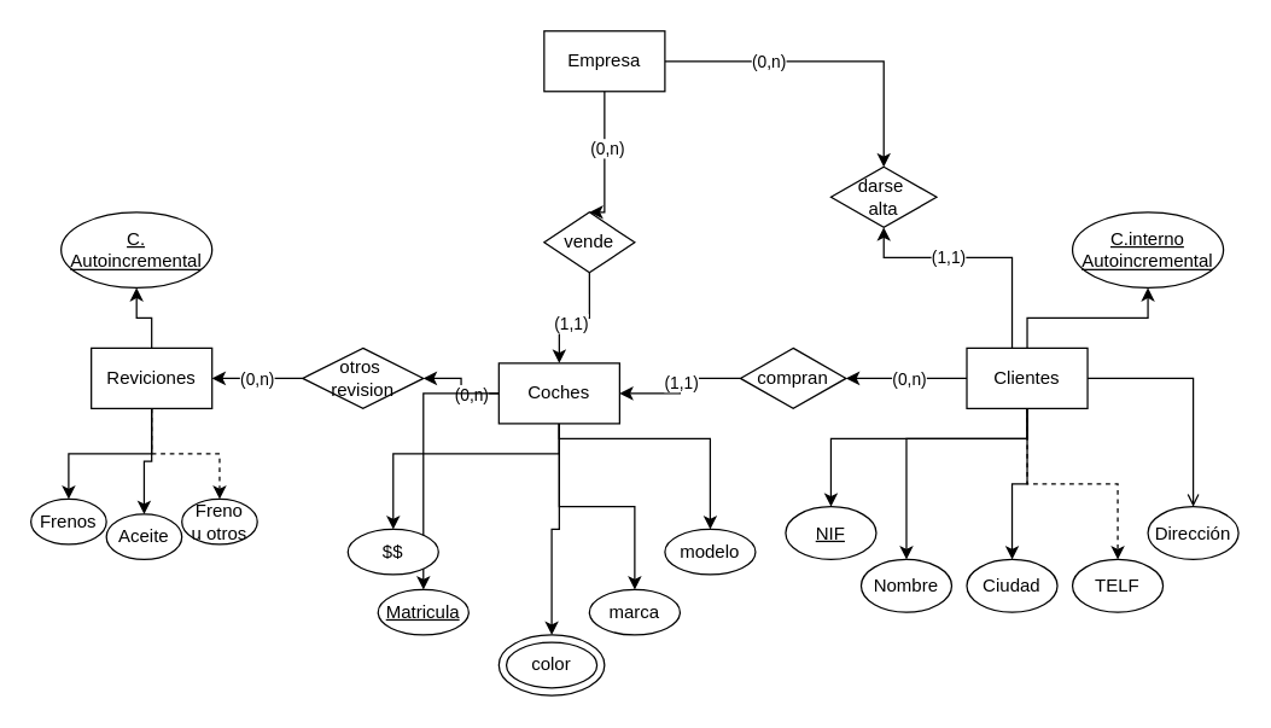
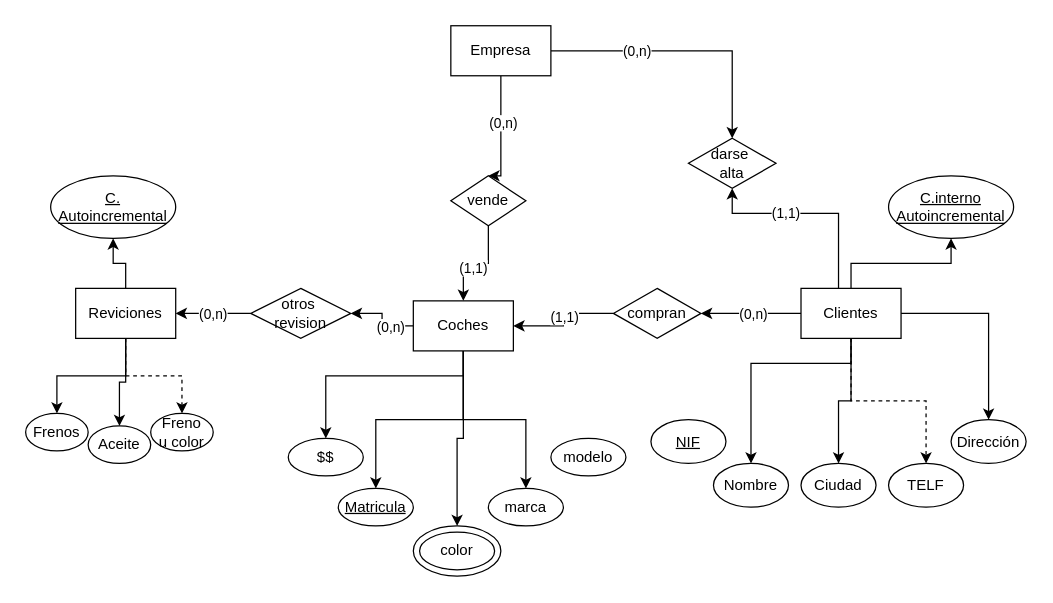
  <mxCell id="0" />
  <mxCell id="1" parent="0" />
  <mxCell id="2" style="edgeStyle=orthogonalEdgeStyle;rounded=0;orthogonalLoop=1;jettySize=auto;html=1;entryX=0.5;entryY=0;entryDx=0;entryDy=0;" edge="1" parent="1" source="6" target="28"><mxGeometry relative="1" as="geometry"><Array as="points"><mxPoint x="400" y="140" /></Array></mxGeometry></mxCell>
  <mxCell id="3" value="(0,n)" style="edgeLabel;html=1;align=center;verticalAlign=middle;resizable=0;points=[];" vertex="1" connectable="0" parent="2"><mxGeometry x="-0.178" y="1" relative="1" as="geometry"><mxPoint as="offset" /></mxGeometry></mxCell>
  <mxCell id="4" style="edgeStyle=orthogonalEdgeStyle;rounded=0;orthogonalLoop=1;jettySize=auto;html=1;entryX=0.5;entryY=0;entryDx=0;entryDy=0;" edge="1" parent="1" source="6" target="40"><mxGeometry relative="1" as="geometry" /></mxCell>
  <mxCell id="5" value="(0,n)" style="edgeLabel;html=1;align=center;verticalAlign=middle;resizable=0;points=[];" vertex="1" connectable="0" parent="4"><mxGeometry x="-0.367" relative="1" as="geometry"><mxPoint as="offset" /></mxGeometry></mxCell>
  <mxCell id="6" value="Empresa" style="rounded=0;whiteSpace=wrap;html=1;" vertex="1" parent="1"><mxGeometry x="360" y="20" width="80" height="40" as="geometry" /></mxCell>
  <mxCell id="7" style="edgeStyle=orthogonalEdgeStyle;rounded=0;orthogonalLoop=1;jettySize=auto;html=1;entryX=1;entryY=0.5;entryDx=0;entryDy=0;" edge="1" parent="1" source="14" target="39"><mxGeometry relative="1" as="geometry" /></mxCell>
  <mxCell id="8" value="(0,n)" style="edgeLabel;html=1;align=center;verticalAlign=middle;resizable=0;points=[];" vertex="1" connectable="0" parent="7"><mxGeometry x="-0.367" relative="1" as="geometry"><mxPoint as="offset" /></mxGeometry></mxCell>
  <mxCell id="9" style="edgeStyle=orthogonalEdgeStyle;rounded=0;orthogonalLoop=1;jettySize=auto;html=1;entryX=0.5;entryY=0;entryDx=0;entryDy=0;" edge="1" parent="1" source="14" target="46"><mxGeometry relative="1" as="geometry"><Array as="points"><mxPoint x="370" y="300" /><mxPoint x="260" y="300" /></Array></mxGeometry></mxCell>
  <mxCell id="10" style="edgeStyle=orthogonalEdgeStyle;rounded=0;orthogonalLoop=1;jettySize=auto;html=1;entryX=0.5;entryY=0;entryDx=0;entryDy=0;" edge="1" parent="1" source="14" target="47"><mxGeometry relative="1" as="geometry" /></mxCell>
  <mxCell id="11" style="edgeStyle=orthogonalEdgeStyle;rounded=0;orthogonalLoop=1;jettySize=auto;html=1;entryX=0.5;entryY=0;entryDx=0;entryDy=0;" edge="1" parent="1" source="14" target="45"><mxGeometry relative="1" as="geometry" /></mxCell>
  <mxCell id="12" style="edgeStyle=orthogonalEdgeStyle;rounded=0;orthogonalLoop=1;jettySize=auto;html=1;entryX=0.5;entryY=0;entryDx=0;entryDy=0;" edge="1" parent="1" source="14" target="48"><mxGeometry relative="1" as="geometry" /></mxCell>
- <mxCell id="13" style="edgeStyle=orthogonalEdgeStyle;rounded=0;orthogonalLoop=1;jettySize=auto;html=1;" edge="1" parent="1" source="14" target="49"><mxGeometry relative="1" as="geometry"><Array as="points"><mxPoint x="370" y="290" /><mxPoint x="470" y="290" /></Array></mxGeometry></mxCell>
  <mxCell id="14" value="Coches" style="rounded=0;whiteSpace=wrap;html=1;" vertex="1" parent="1"><mxGeometry x="330" y="240" width="80" height="40" as="geometry" /></mxCell>
  <mxCell id="15" style="edgeStyle=orthogonalEdgeStyle;rounded=0;orthogonalLoop=1;jettySize=auto;html=1;entryX=1;entryY=0.5;entryDx=0;entryDy=0;" edge="1" parent="1" source="25" target="36"><mxGeometry relative="1" as="geometry" /></mxCell>
  <mxCell id="16" value="(0,n)" style="edgeLabel;html=1;align=center;verticalAlign=middle;resizable=0;points=[];" vertex="1" connectable="0" parent="15"><mxGeometry x="-0.025" relative="1" as="geometry"><mxPoint as="offset" /></mxGeometry></mxCell>
  <mxCell id="17" style="edgeStyle=orthogonalEdgeStyle;rounded=0;orthogonalLoop=1;jettySize=auto;html=1;entryX=0.5;entryY=1;entryDx=0;entryDy=0;" edge="1" parent="1" source="25" target="40"><mxGeometry relative="1" as="geometry"><Array as="points"><mxPoint x="670" y="170" /><mxPoint x="585" y="170" /></Array></mxGeometry></mxCell>
  <mxCell id="18" value="(1,1)" style="edgeLabel;html=1;align=center;verticalAlign=middle;resizable=0;points=[];" vertex="1" connectable="0" parent="17"><mxGeometry x="0.248" y="-1" relative="1" as="geometry"><mxPoint as="offset" /></mxGeometry></mxCell>
- <mxCell id="19" style="edgeStyle=orthogonalEdgeStyle;rounded=0;orthogonalLoop=1;jettySize=auto;html=1;entryX=0.5;entryY=0;entryDx=0;entryDy=0;" edge="1" parent="1" source="25" target="51"><mxGeometry relative="1" as="geometry"><Array as="points"><mxPoint x="680" y="290" /><mxPoint x="550" y="290" /></Array></mxGeometry></mxCell>
  <mxCell id="20" style="edgeStyle=orthogonalEdgeStyle;rounded=0;orthogonalLoop=1;jettySize=auto;html=1;entryX=0.5;entryY=0;entryDx=0;entryDy=0;" edge="1" parent="1" source="25" target="52"><mxGeometry relative="1" as="geometry"><Array as="points"><mxPoint x="680" y="290" /><mxPoint x="600" y="290" /></Array></mxGeometry></mxCell>
  <mxCell id="21" style="edgeStyle=orthogonalEdgeStyle;rounded=0;orthogonalLoop=1;jettySize=auto;html=1;entryX=0.5;entryY=0;entryDx=0;entryDy=0;" edge="1" parent="1" source="25" target="53"><mxGeometry relative="1" as="geometry" /></mxCell>
  <mxCell id="22" style="edgeStyle=orthogonalEdgeStyle;rounded=0;orthogonalLoop=1;jettySize=auto;html=1;entryX=0.5;entryY=0;entryDx=0;entryDy=0;dashed=1;" edge="1" parent="1" source="25" target="54"><mxGeometry relative="1" as="geometry" /></mxCell>
- <mxCell id="23" style="edgeStyle=orthogonalEdgeStyle;rounded=0;orthogonalLoop=1;jettySize=auto;html=1;entryX=0.5;entryY=0;entryDx=0;entryDy=0;endArrow=open;" edge="1" parent="1" source="25" target="55"><mxGeometry relative="1" as="geometry" /></mxCell>
+ <mxCell id="23" style="edgeStyle=orthogonalEdgeStyle;rounded=0;orthogonalLoop=1;jettySize=auto;html=1;entryX=0.5;entryY=0;entryDx=0;entryDy=0;" edge="1" parent="1" source="25" target="55"><mxGeometry relative="1" as="geometry" /></mxCell>
  <mxCell id="24" style="edgeStyle=orthogonalEdgeStyle;rounded=0;orthogonalLoop=1;jettySize=auto;html=1;entryX=0.5;entryY=1;entryDx=0;entryDy=0;" edge="1" parent="1" source="25" target="56"><mxGeometry relative="1" as="geometry" /></mxCell>
  <mxCell id="25" value="Clientes" style="rounded=0;whiteSpace=wrap;html=1;" vertex="1" parent="1"><mxGeometry x="640" y="230" width="80" height="40" as="geometry" /></mxCell>
  <mxCell id="26" style="edgeStyle=orthogonalEdgeStyle;rounded=0;orthogonalLoop=1;jettySize=auto;html=1;entryX=0.5;entryY=0;entryDx=0;entryDy=0;" edge="1" parent="1" source="28" target="14"><mxGeometry relative="1" as="geometry" /></mxCell>
  <mxCell id="27" value="(1,1)" style="edgeLabel;html=1;align=center;verticalAlign=middle;resizable=0;points=[];" vertex="1" connectable="0" parent="26"><mxGeometry x="0.075" y="3" relative="1" as="geometry"><mxPoint as="offset" /></mxGeometry></mxCell>
  <mxCell id="28" value="vende" style="rhombus;whiteSpace=wrap;html=1;" vertex="1" parent="1"><mxGeometry x="360" y="140" width="60" height="40" as="geometry" /></mxCell>
  <mxCell id="29" style="edgeStyle=orthogonalEdgeStyle;rounded=0;orthogonalLoop=1;jettySize=auto;html=1;entryX=0.5;entryY=0;entryDx=0;entryDy=0;" edge="1" parent="1" source="33" target="41"><mxGeometry relative="1" as="geometry" /></mxCell>
  <mxCell id="30" style="edgeStyle=orthogonalEdgeStyle;rounded=0;orthogonalLoop=1;jettySize=auto;html=1;entryX=0.5;entryY=0;entryDx=0;entryDy=0;" edge="1" parent="1" source="33" target="42"><mxGeometry relative="1" as="geometry" /></mxCell>
  <mxCell id="31" style="edgeStyle=orthogonalEdgeStyle;rounded=0;orthogonalLoop=1;jettySize=auto;html=1;dashed=1;" edge="1" parent="1" source="33" target="43"><mxGeometry relative="1" as="geometry" /></mxCell>
  <mxCell id="32" style="edgeStyle=orthogonalEdgeStyle;rounded=0;orthogonalLoop=1;jettySize=auto;html=1;entryX=0.5;entryY=1;entryDx=0;entryDy=0;" edge="1" parent="1" source="33" target="44"><mxGeometry relative="1" as="geometry" /></mxCell>
  <mxCell id="33" value="Reviciones" style="rounded=0;whiteSpace=wrap;html=1;" vertex="1" parent="1"><mxGeometry x="60" y="230" width="80" height="40" as="geometry" /></mxCell>
  <mxCell id="34" style="edgeStyle=orthogonalEdgeStyle;rounded=0;orthogonalLoop=1;jettySize=auto;html=1;entryX=1;entryY=0.5;entryDx=0;entryDy=0;" edge="1" parent="1" source="36" target="14"><mxGeometry relative="1" as="geometry" /></mxCell>
  <mxCell id="35" value="(1,1)" style="edgeLabel;html=1;align=center;verticalAlign=middle;resizable=0;points=[];" vertex="1" connectable="0" parent="34"><mxGeometry x="-0.067" relative="1" as="geometry"><mxPoint as="offset" /></mxGeometry></mxCell>
  <mxCell id="36" value="compran" style="rhombus;whiteSpace=wrap;html=1;" vertex="1" parent="1"><mxGeometry x="490" y="230" width="70" height="40" as="geometry" /></mxCell>
  <mxCell id="37" style="edgeStyle=orthogonalEdgeStyle;rounded=0;orthogonalLoop=1;jettySize=auto;html=1;entryX=1;entryY=0.5;entryDx=0;entryDy=0;" edge="1" parent="1" source="39" target="33"><mxGeometry relative="1" as="geometry" /></mxCell>
  <mxCell id="38" value="(0,n)" style="edgeLabel;html=1;align=center;verticalAlign=middle;resizable=0;points=[];" vertex="1" connectable="0" parent="37"><mxGeometry x="0.033" relative="1" as="geometry"><mxPoint as="offset" /></mxGeometry></mxCell>
  <mxCell id="39" value="otros&amp;nbsp;&lt;br&gt;revision" style="rhombus;whiteSpace=wrap;html=1;" vertex="1" parent="1"><mxGeometry x="200" y="230" width="80" height="40" as="geometry" /></mxCell>
  <mxCell id="40" value="darse&amp;nbsp;&lt;br&gt;alta" style="rhombus;whiteSpace=wrap;html=1;" vertex="1" parent="1"><mxGeometry x="550" y="110" width="70" height="40" as="geometry" /></mxCell>
  <mxCell id="41" value="Frenos" style="ellipse;whiteSpace=wrap;html=1;" vertex="1" parent="1"><mxGeometry x="20" y="330" width="50" height="30" as="geometry" /></mxCell>
  <mxCell id="42" value="Aceite" style="ellipse;whiteSpace=wrap;html=1;" vertex="1" parent="1"><mxGeometry x="70" y="340" width="50" height="30" as="geometry" /></mxCell>
- <mxCell id="43" value="Freno&lt;br&gt;u otros" style="ellipse;whiteSpace=wrap;html=1;" vertex="1" parent="1"><mxGeometry x="120" y="330" width="50" height="30" as="geometry" /></mxCell>
+ <mxCell id="43" value="Freno&lt;br&gt;u color" style="ellipse;whiteSpace=wrap;html=1;" vertex="1" parent="1"><mxGeometry x="120" y="330" width="50" height="30" as="geometry" /></mxCell>
  <mxCell id="44" value="&lt;u&gt;C.&lt;br&gt;Autoincremental&lt;/u&gt;" style="ellipse;whiteSpace=wrap;html=1;" vertex="1" parent="1"><mxGeometry x="40" y="140" width="100" height="50" as="geometry" /></mxCell>
  <mxCell id="45" value="" style="ellipse;whiteSpace=wrap;html=1;" vertex="1" parent="1"><mxGeometry x="330" y="420" width="70" height="40" as="geometry" /></mxCell>
  <mxCell id="46" value="$$" style="ellipse;whiteSpace=wrap;html=1;" vertex="1" parent="1"><mxGeometry x="230" y="350" width="60" height="30" as="geometry" /></mxCell>
- <mxCell id="47" value="&lt;u&gt;Matricula&lt;/u&gt;" style="ellipse;whiteSpace=wrap;html=1;" vertex="1" parent="1"><mxGeometry x="250" y="390" width="60" height="30" as="geometry" /></mxCell>
+ <mxCell id="47" value="&lt;u&gt;Matricula&lt;/u&gt;" style="ellipse;whiteSpace=wrap;html=1;" vertex="1" parent="1"><mxGeometry x="270" y="390" width="60" height="30" as="geometry" /></mxCell>
  <mxCell id="48" value="marca" style="ellipse;whiteSpace=wrap;html=1;" vertex="1" parent="1"><mxGeometry x="390" y="390" width="60" height="30" as="geometry" /></mxCell>
  <mxCell id="49" value="modelo" style="ellipse;whiteSpace=wrap;html=1;" vertex="1" parent="1"><mxGeometry x="440" y="350" width="60" height="30" as="geometry" /></mxCell>
  <mxCell id="50" value="color" style="ellipse;whiteSpace=wrap;html=1;" vertex="1" parent="1"><mxGeometry x="335" y="425" width="60" height="30" as="geometry" /></mxCell>
  <mxCell id="51" value="&lt;u&gt;NIF&lt;/u&gt;" style="ellipse;whiteSpace=wrap;html=1;" vertex="1" parent="1"><mxGeometry x="520" y="335" width="60" height="35" as="geometry" /></mxCell>
  <mxCell id="52" value="Nombre" style="ellipse;whiteSpace=wrap;html=1;" vertex="1" parent="1"><mxGeometry x="570" y="370" width="60" height="35" as="geometry" /></mxCell>
  <mxCell id="53" value="Ciudad" style="ellipse;whiteSpace=wrap;html=1;" vertex="1" parent="1"><mxGeometry x="640" y="370" width="60" height="35" as="geometry" /></mxCell>
  <mxCell id="54" value="TELF" style="ellipse;whiteSpace=wrap;html=1;" vertex="1" parent="1"><mxGeometry x="710" y="370" width="60" height="35" as="geometry" /></mxCell>
  <mxCell id="55" value="Dirección" style="ellipse;whiteSpace=wrap;html=1;" vertex="1" parent="1"><mxGeometry x="760" y="335" width="60" height="35" as="geometry" /></mxCell>
  <mxCell id="56" value="&lt;u&gt;C.interno&lt;br&gt;Autoincremental&lt;/u&gt;" style="ellipse;whiteSpace=wrap;html=1;" vertex="1" parent="1"><mxGeometry x="710" y="140" width="100" height="50" as="geometry" /></mxCell>
